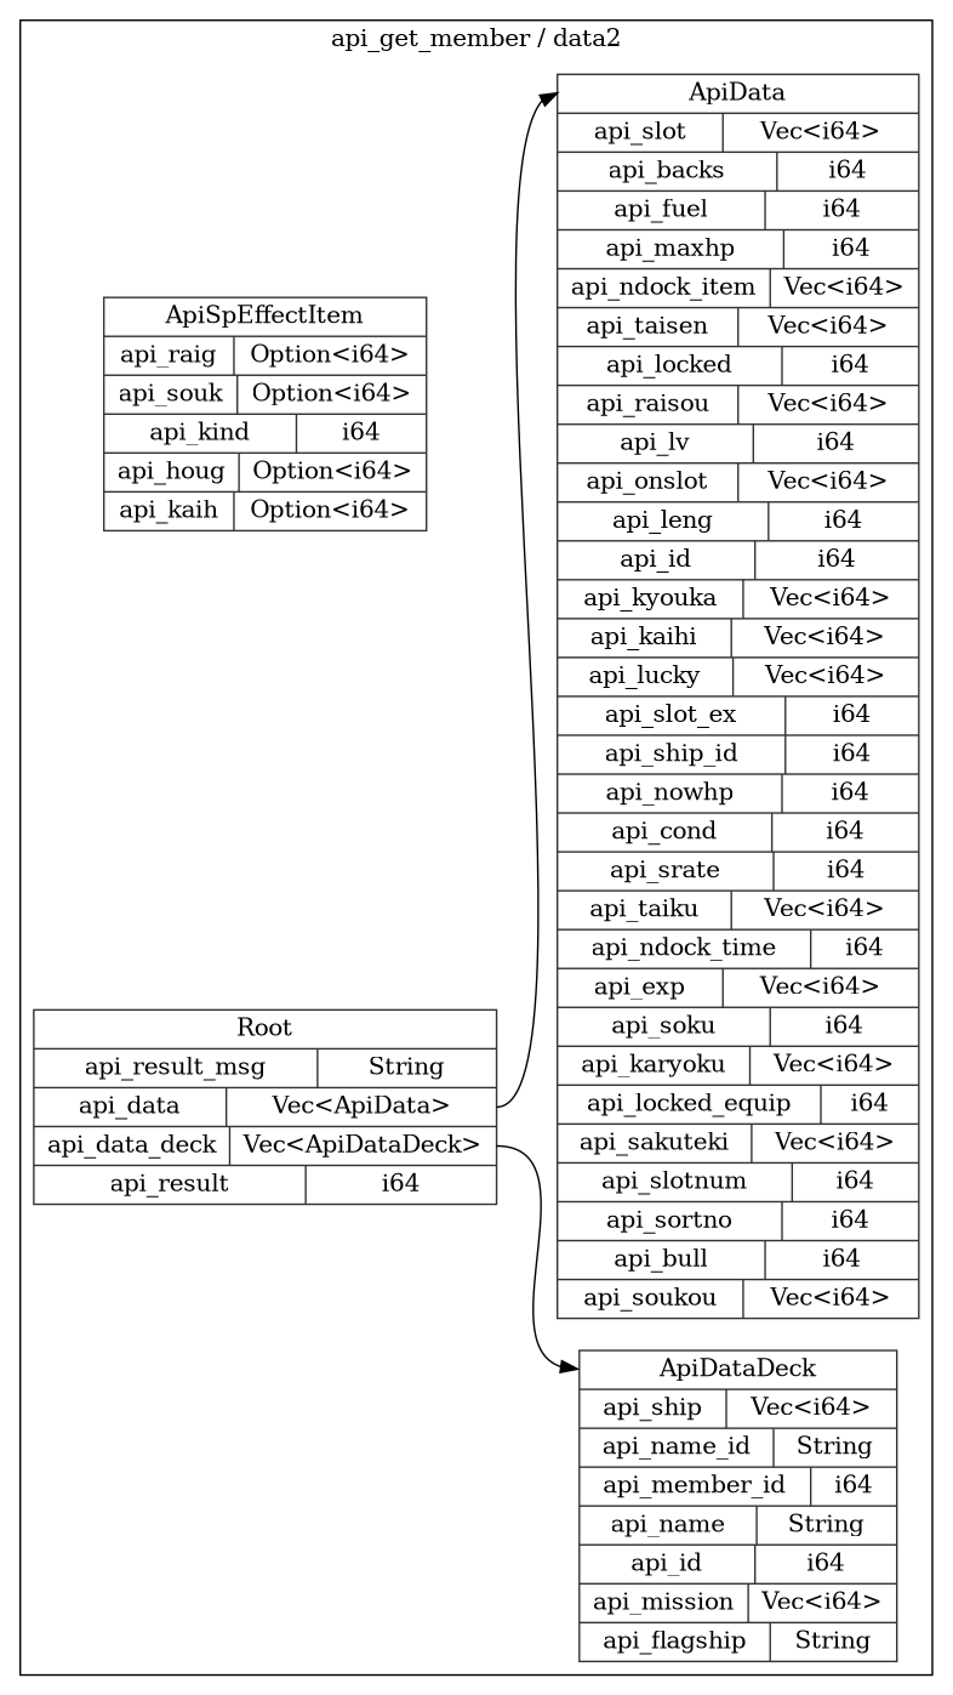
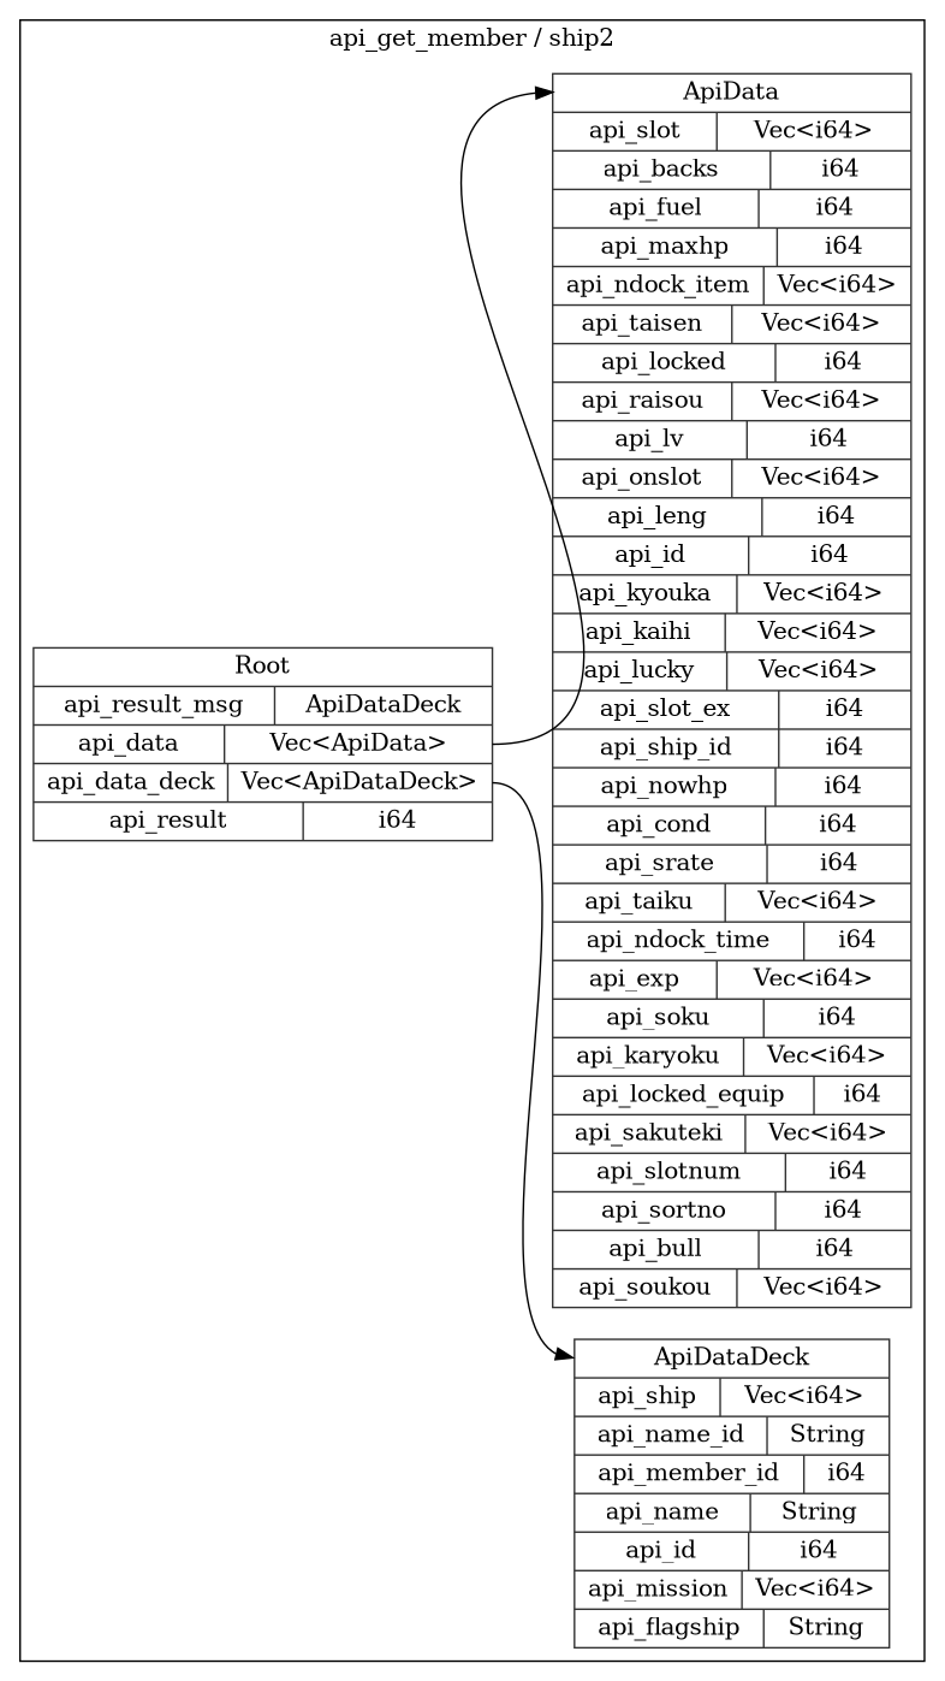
  digraph {
    rankdir=LR
    node [color=gray20 shape=record style=solid]
    n1 [label="<ApiDataDeck> ApiDataDeck  | { api_ship | <api_ship> Vec\<i64\> } | { api_name_id | <api_name_id> String } | { api_member_id | <api_member_id> i64 } | { api_name | <api_name> String } | { api_id | <api_id> i64 } | { api_mission | <api_mission> Vec\<i64\> } | { api_flagship | <api_flagship> String }"]
-   n2 [label="<ApiSpEffectItem> ApiSpEffectItem  | { api_raig | <api_raig> Option\<i64\> } | { api_souk | <api_souk> Option\<i64\> } | { api_kind | <api_kind> i64 } | { api_houg | <api_houg> Option\<i64\> } | { api_kaih | <api_kaih> Option\<i64\> }"]
-   n3 [label="<Root> Root  | { api_result_msg | <api_result_msg> String } | { api_data | <api_data> Vec\<ApiData\> } | { api_data_deck | <api_data_deck> Vec\<ApiDataDeck\> } | { api_result | <api_result> i64 }"]
+   n3 [label="<Root> Root  | { api_result_msg | <api_result_msg> ApiDataDeck } | { api_data | <api_data> Vec\<ApiData\> } | { api_data_deck | <api_data_deck> Vec\<ApiDataDeck\> } | { api_result | <api_result> i64 }"]
    n4 [label="<ApiData> ApiData  | { api_slot | <api_slot> Vec\<i64\> } | { api_backs | <api_backs> i64 } | { api_fuel | <api_fuel> i64 } | { api_maxhp | <api_maxhp> i64 } | { api_ndock_item | <api_ndock_item> Vec\<i64\> } | { api_taisen | <api_taisen> Vec\<i64\> } | { api_locked | <api_locked> i64 } | { api_raisou | <api_raisou> Vec\<i64\> } | { api_lv | <api_lv> i64 } | { api_onslot | <api_onslot> Vec\<i64\> } | { api_leng | <api_leng> i64 } | { api_id | <api_id> i64 } | { api_kyouka | <api_kyouka> Vec\<i64\> } | { api_kaihi | <api_kaihi> Vec\<i64\> } | { api_lucky | <api_lucky> Vec\<i64\> } | { api_slot_ex | <api_slot_ex> i64 } | { api_ship_id | <api_ship_id> i64 } | { api_nowhp | <api_nowhp> i64 } | { api_cond | <api_cond> i64 } | { api_srate | <api_srate> i64 } | { api_taiku | <api_taiku> Vec\<i64\> } | { api_ndock_time | <api_ndock_time> i64 } | { api_exp | <api_exp> Vec\<i64\> } | { api_soku | <api_soku> i64 } | { api_karyoku | <api_karyoku> Vec\<i64\> } | { api_locked_equip | <api_locked_equip> i64 } | { api_sakuteki | <api_sakuteki> Vec\<i64\> } | { api_slotnum | <api_slotnum> i64 } | { api_sortno | <api_sortno> i64 } | { api_bull | <api_bull> i64 } | { api_soukou | <api_soukou> Vec\<i64\> }"]
    subgraph cluster_1 {
-     label="api_get_member / data2"
+     label="api_get_member / ship2"
      n1
-     n2
      n3
      n4
    }
    n3 -> n1 [headport="ApiDataDeck:w" tailport="api_data_deck:e"]
    n3 -> n4 [headport="ApiData:w" tailport="api_data:e"]
  }
